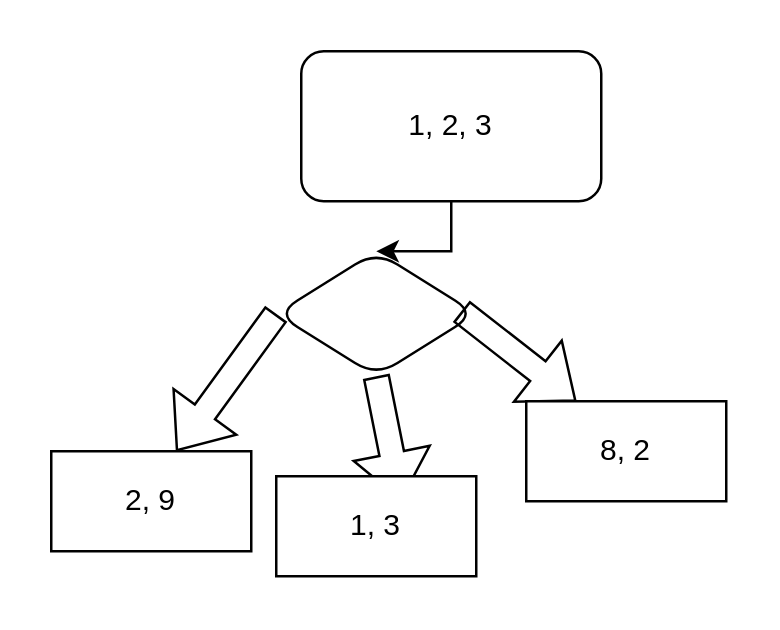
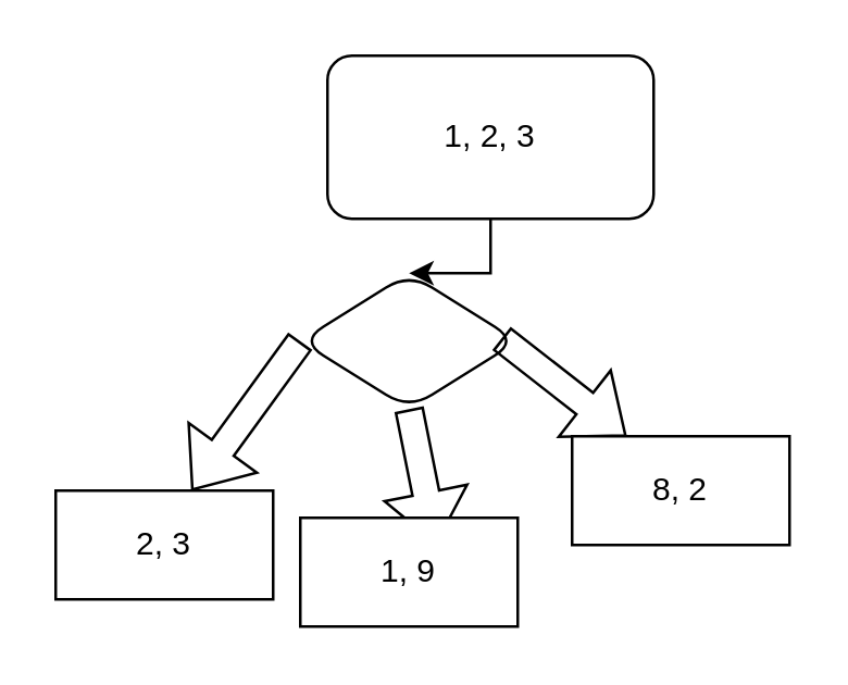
  <mxCell id="0" />
  <mxCell id="1" parent="0" />
  <mxCell id="2" value="" style="edgeStyle=orthogonalEdgeStyle;rounded=0;orthogonalLoop=1;jettySize=auto;html=1;" edge="1" parent="1" source="3" target="4"><mxGeometry relative="1" as="geometry" /></mxCell>
  <mxCell id="3" value="1, 2, 3" style="rounded=1;whiteSpace=wrap;html=1;" vertex="1" parent="1"><mxGeometry x="120" y="20" width="120" height="60" as="geometry" /></mxCell>
  <mxCell id="4" value="" style="rhombus;whiteSpace=wrap;html=1;rounded=1;" vertex="1" parent="1"><mxGeometry x="110" y="100" width="80" height="50" as="geometry" /></mxCell>
  <mxCell id="5" value="" style="shape=flexArrow;endArrow=classic;html=1;rounded=0;exitX=0;exitY=0.5;exitDx=0;exitDy=0;" edge="1" parent="1" source="4"><mxGeometry width="50" height="50" relative="1" as="geometry"><mxPoint x="140" y="240" as="sourcePoint" /><mxPoint x="70" y="180" as="targetPoint" /></mxGeometry></mxCell>
  <mxCell id="6" value="" style="shape=flexArrow;endArrow=classic;html=1;rounded=0;exitX=0.5;exitY=1;exitDx=0;exitDy=0;" edge="1" parent="1" source="4"><mxGeometry width="50" height="50" relative="1" as="geometry"><mxPoint x="140" y="240" as="sourcePoint" /><mxPoint x="160" y="200" as="targetPoint" /><Array as="points" /></mxGeometry></mxCell>
  <mxCell id="7" value="" style="shape=flexArrow;endArrow=classic;html=1;rounded=0;exitX=0.925;exitY=0.48;exitDx=0;exitDy=0;exitPerimeter=0;" edge="1" parent="1" source="4"><mxGeometry width="50" height="50" relative="1" as="geometry"><mxPoint x="140" y="240" as="sourcePoint" /><mxPoint x="230" y="160" as="targetPoint" /></mxGeometry></mxCell>
- <mxCell id="8" value="2, 9" style="rounded=0;whiteSpace=wrap;html=1;" vertex="1" parent="1"><mxGeometry x="20" y="180" width="80" height="40" as="geometry" /></mxCell>
+ <mxCell id="8" value="2, 3" style="rounded=0;whiteSpace=wrap;html=1;" vertex="1" parent="1"><mxGeometry x="20" y="180" width="80" height="40" as="geometry" /></mxCell>
  <mxCell id="9" value="8, 2" style="rounded=0;whiteSpace=wrap;html=1;" vertex="1" parent="1"><mxGeometry x="210" y="160" width="80" height="40" as="geometry" /></mxCell>
- <mxCell id="10" value="1, 3" style="rounded=0;whiteSpace=wrap;html=1;" vertex="1" parent="1"><mxGeometry x="110" y="190" width="80" height="40" as="geometry" /></mxCell>
+ <mxCell id="10" value="1, 9" style="rounded=0;whiteSpace=wrap;html=1;" vertex="1" parent="1"><mxGeometry x="110" y="190" width="80" height="40" as="geometry" /></mxCell>
